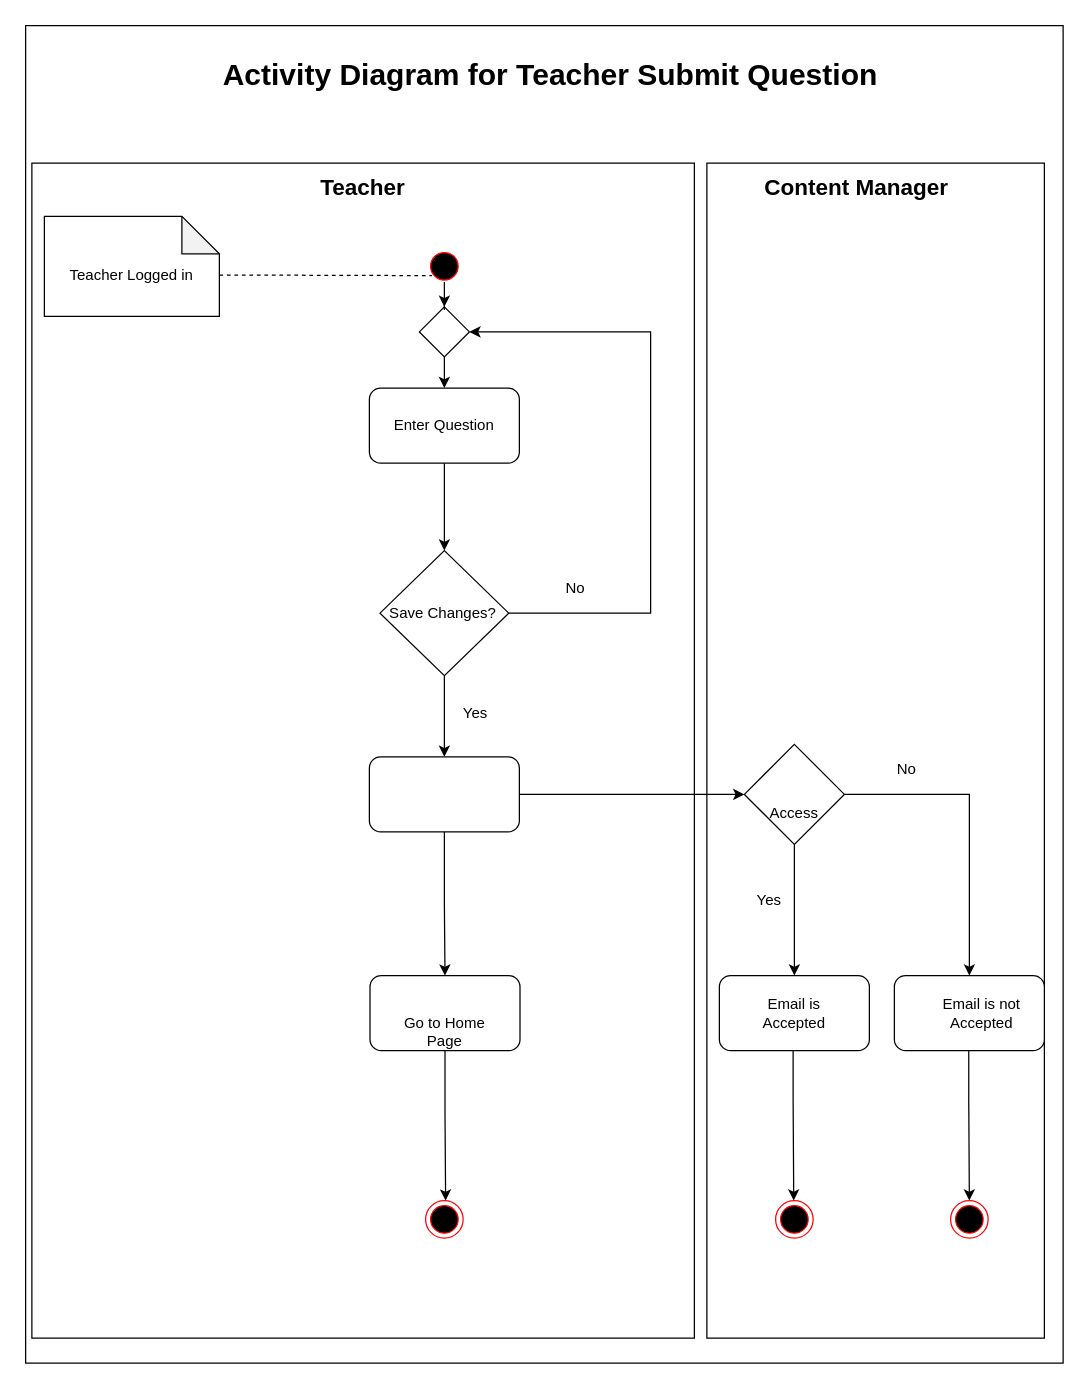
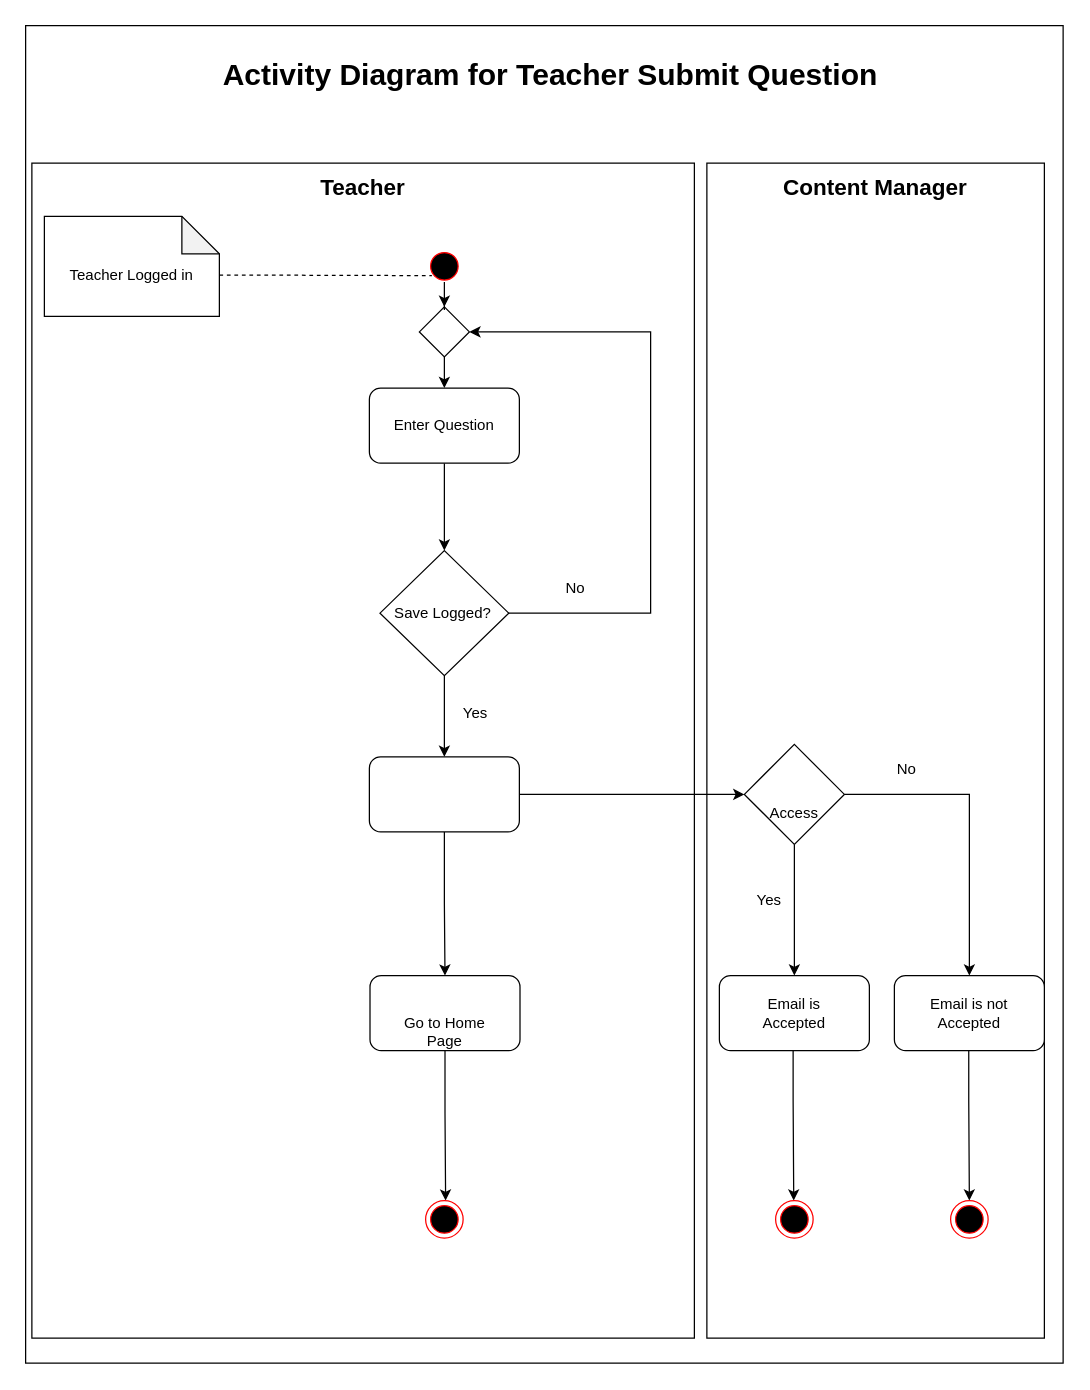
  <mxCell id="0" />
  <mxCell id="1" parent="0" />
  <mxCell id="2" value="" style="rounded=0;whiteSpace=wrap;html=1;" parent="1" vertex="1"><mxGeometry x="20" y="20" width="830" height="1070" as="geometry" /></mxCell>
  <mxCell id="3" value="" style="rounded=0;whiteSpace=wrap;html=1;" vertex="1" parent="1"><mxGeometry x="565" y="130" width="270" height="940" as="geometry" /></mxCell>
  <mxCell id="4" value="&lt;font style=&quot;font-size: 24px&quot;&gt;&lt;b&gt;Activity Diagram for Teacher Submit Question&lt;/b&gt;&lt;/font&gt;" style="text;html=1;strokeColor=none;fillColor=none;align=center;verticalAlign=middle;whiteSpace=wrap;rounded=0;" parent="1" vertex="1"><mxGeometry x="65" y="40" width="750" height="40" as="geometry" /></mxCell>
  <mxCell id="5" value="" style="rounded=0;whiteSpace=wrap;html=1;" vertex="1" parent="1"><mxGeometry x="25" y="130" width="530" height="940" as="geometry" /></mxCell>
  <mxCell id="6" value="" style="edgeStyle=orthogonalEdgeStyle;rounded=0;orthogonalLoop=1;jettySize=auto;html=1;" parent="1" source="19" target="9" edge="1"><mxGeometry relative="1" as="geometry" /></mxCell>
  <mxCell id="7" value="" style="ellipse;html=1;shape=startState;fillColor=#000000;strokeColor=#ff0000;" parent="1" vertex="1"><mxGeometry x="340" y="197.5" width="30" height="30" as="geometry" /></mxCell>
  <mxCell id="8" value="" style="edgeStyle=orthogonalEdgeStyle;rounded=0;orthogonalLoop=1;jettySize=auto;html=1;" parent="1" source="9" edge="1"><mxGeometry relative="1" as="geometry"><mxPoint x="355" y="440" as="targetPoint" /></mxGeometry></mxCell>
  <mxCell id="9" value="" style="rounded=1;whiteSpace=wrap;html=1;" parent="1" vertex="1"><mxGeometry x="295" y="310" width="120" height="60" as="geometry" /></mxCell>
  <mxCell id="10" value="" style="edgeStyle=orthogonalEdgeStyle;rounded=0;orthogonalLoop=1;jettySize=auto;html=1;" parent="1" source="11" edge="1"><mxGeometry relative="1" as="geometry"><mxPoint x="356" y="960" as="targetPoint" /><Array as="points"><mxPoint x="356" y="890" /><mxPoint x="356" y="890" /></Array></mxGeometry></mxCell>
  <mxCell id="11" value="" style="rounded=1;whiteSpace=wrap;html=1;" parent="1" vertex="1"><mxGeometry x="295.5" y="780" width="120" height="60" as="geometry" /></mxCell>
  <mxCell id="12" value="" style="ellipse;html=1;shape=endState;fillColor=#000000;strokeColor=#ff0000;" parent="1" vertex="1"><mxGeometry x="340" y="960" width="30" height="30" as="geometry" /></mxCell>
  <mxCell id="13" value="Enter Question" style="text;html=1;strokeColor=none;fillColor=none;align=center;verticalAlign=middle;whiteSpace=wrap;rounded=0;" parent="1" vertex="1"><mxGeometry x="310" y="330" width="90" height="20" as="geometry" /></mxCell>
  <mxCell id="14" value="" style="shape=note;whiteSpace=wrap;html=1;backgroundOutline=1;darkOpacity=0.05;" parent="1" vertex="1"><mxGeometry x="35" y="172.5" width="140" height="80" as="geometry" /></mxCell>
  <mxCell id="15" value="" style="endArrow=none;dashed=1;html=1;" parent="1" edge="1"><mxGeometry width="50" height="50" relative="1" as="geometry"><mxPoint x="175" y="219.5" as="sourcePoint" /><mxPoint x="345" y="220" as="targetPoint" /></mxGeometry></mxCell>
  <mxCell id="16" value="Teacher Logged in" style="text;html=1;strokeColor=none;fillColor=none;align=center;verticalAlign=middle;whiteSpace=wrap;rounded=0;" parent="1" vertex="1"><mxGeometry x="45" y="197.5" width="120" height="45" as="geometry" /></mxCell>
  <mxCell id="17" value="Go to Home Page" style="text;html=1;strokeColor=none;fillColor=none;align=center;verticalAlign=middle;whiteSpace=wrap;rounded=0;" parent="1" vertex="1"><mxGeometry x="317" y="815" width="77" height="20" as="geometry" /></mxCell>
  <mxCell id="18" value="" style="edgeStyle=orthogonalEdgeStyle;rounded=0;orthogonalLoop=1;jettySize=auto;html=1;entryX=1;entryY=0.5;entryDx=0;entryDy=0;exitX=1;exitY=0.5;exitDx=0;exitDy=0;" parent="1" source="24" target="19" edge="1"><mxGeometry relative="1" as="geometry"><mxPoint x="487" y="635" as="targetPoint" /><Array as="points"><mxPoint x="520" y="490" /><mxPoint x="520" y="265" /></Array><mxPoint x="407" y="635" as="sourcePoint" /></mxGeometry></mxCell>
  <mxCell id="19" value="" style="rhombus;whiteSpace=wrap;html=1;" parent="1" vertex="1"><mxGeometry x="335" y="245" width="40" height="40" as="geometry" /></mxCell>
  <mxCell id="20" value="" style="edgeStyle=orthogonalEdgeStyle;rounded=0;orthogonalLoop=1;jettySize=auto;html=1;" parent="1" source="7" target="19" edge="1"><mxGeometry relative="1" as="geometry"><mxPoint x="355" y="227.5" as="sourcePoint" /><mxPoint x="355" y="290" as="targetPoint" /></mxGeometry></mxCell>
  <mxCell id="21" value="No" style="text;html=1;strokeColor=none;fillColor=none;align=center;verticalAlign=middle;whiteSpace=wrap;rounded=0;" parent="1" vertex="1"><mxGeometry x="440" y="460" width="40" height="20" as="geometry" /></mxCell>
  <mxCell id="22" value="" style="edgeStyle=orthogonalEdgeStyle;rounded=0;orthogonalLoop=1;jettySize=auto;html=1;entryX=0.5;entryY=0;entryDx=0;entryDy=0;" edge="1" parent="1" source="23" target="27"><mxGeometry relative="1" as="geometry" /></mxCell>
  <mxCell id="23" value="" style="rhombus;whiteSpace=wrap;html=1;" vertex="1" parent="1"><mxGeometry x="303.5" y="440" width="103" height="100" as="geometry" /></mxCell>
- <mxCell id="24" value="Save Changes?" style="text;html=1;strokeColor=none;fillColor=none;align=center;verticalAlign=middle;whiteSpace=wrap;rounded=0;" parent="1" vertex="1"><mxGeometry x="303.5" y="470" width="100" height="40" as="geometry" /></mxCell>
+ <mxCell id="24" value="Save Logged?" style="text;html=1;strokeColor=none;fillColor=none;align=center;verticalAlign=middle;whiteSpace=wrap;rounded=0;" parent="1" vertex="1"><mxGeometry x="303.5" y="470" width="100" height="40" as="geometry" /></mxCell>
  <mxCell id="25" value="" style="edgeStyle=orthogonalEdgeStyle;rounded=0;orthogonalLoop=1;jettySize=auto;html=1;entryX=0.5;entryY=0;entryDx=0;entryDy=0;" edge="1" parent="1" source="27" target="11"><mxGeometry relative="1" as="geometry"><mxPoint x="355" y="745" as="targetPoint" /></mxGeometry></mxCell>
  <mxCell id="26" value="" style="edgeStyle=orthogonalEdgeStyle;rounded=0;orthogonalLoop=1;jettySize=auto;html=1;entryX=0;entryY=0.5;entryDx=0;entryDy=0;" edge="1" parent="1" source="27" target="31"><mxGeometry relative="1" as="geometry"><mxPoint x="495" y="635" as="targetPoint" /></mxGeometry></mxCell>
  <mxCell id="27" value="" style="rounded=1;whiteSpace=wrap;html=1;" vertex="1" parent="1"><mxGeometry x="295" y="605" width="120" height="60" as="geometry" /></mxCell>
  <mxCell id="28" value="Yes" style="text;html=1;strokeColor=none;fillColor=none;align=center;verticalAlign=middle;whiteSpace=wrap;rounded=0;" vertex="1" parent="1"><mxGeometry x="360" y="560" width="40" height="20" as="geometry" /></mxCell>
  <mxCell id="29" value="" style="edgeStyle=orthogonalEdgeStyle;rounded=0;orthogonalLoop=1;jettySize=auto;html=1;entryX=0.5;entryY=0;entryDx=0;entryDy=0;entryPerimeter=0;" edge="1" parent="1" source="31" target="33"><mxGeometry relative="1" as="geometry"><mxPoint x="775" y="776" as="targetPoint" /><Array as="points"><mxPoint x="775" y="635" /></Array></mxGeometry></mxCell>
  <mxCell id="30" value="" style="edgeStyle=orthogonalEdgeStyle;rounded=0;orthogonalLoop=1;jettySize=auto;html=1;entryX=0.5;entryY=0;entryDx=0;entryDy=0;" edge="1" parent="1" source="31" target="32"><mxGeometry relative="1" as="geometry"><mxPoint x="635" y="755" as="targetPoint" /></mxGeometry></mxCell>
  <mxCell id="31" value="" style="rhombus;whiteSpace=wrap;html=1;" vertex="1" parent="1"><mxGeometry x="595" y="595" width="80" height="80" as="geometry" /></mxCell>
  <mxCell id="32" value="" style="rounded=1;whiteSpace=wrap;html=1;" vertex="1" parent="1"><mxGeometry x="575" y="780" width="120" height="60" as="geometry" /></mxCell>
  <mxCell id="33" value="" style="rounded=1;whiteSpace=wrap;html=1;" vertex="1" parent="1"><mxGeometry x="715" y="780" width="120" height="60" as="geometry" /></mxCell>
  <mxCell id="34" value="Access" style="text;html=1;strokeColor=none;fillColor=none;align=center;verticalAlign=middle;whiteSpace=wrap;rounded=0;" vertex="1" parent="1"><mxGeometry x="615" y="640" width="40" height="20" as="geometry" /></mxCell>
  <mxCell id="35" value="Yes" style="text;html=1;strokeColor=none;fillColor=none;align=center;verticalAlign=middle;whiteSpace=wrap;rounded=0;" vertex="1" parent="1"><mxGeometry x="595" y="710" width="40" height="20" as="geometry" /></mxCell>
  <mxCell id="36" value="No" style="text;html=1;strokeColor=none;fillColor=none;align=center;verticalAlign=middle;whiteSpace=wrap;rounded=0;" vertex="1" parent="1"><mxGeometry x="705" y="605" width="40" height="20" as="geometry" /></mxCell>
  <mxCell id="37" value="Email is Accepted" style="text;html=1;strokeColor=none;fillColor=none;align=center;verticalAlign=middle;whiteSpace=wrap;rounded=0;" vertex="1" parent="1"><mxGeometry x="590" y="800" width="90" height="20" as="geometry" /></mxCell>
- <mxCell id="38" value="Email is not Accepted" style="text;html=1;strokeColor=none;fillColor=none;align=center;verticalAlign=middle;whiteSpace=wrap;rounded=0;" vertex="1" parent="1"><mxGeometry x="740" y="795" width="90" height="30" as="geometry" /></mxCell>
+ <mxCell id="38" value="Email is not Accepted" style="text;html=1;strokeColor=none;fillColor=none;align=center;verticalAlign=middle;whiteSpace=wrap;rounded=0;" vertex="1" parent="1"><mxGeometry x="730" y="795" width="90" height="30" as="geometry" /></mxCell>
  <mxCell id="39" value="" style="edgeStyle=orthogonalEdgeStyle;rounded=0;orthogonalLoop=1;jettySize=auto;html=1;" edge="1" parent="1"><mxGeometry relative="1" as="geometry"><mxPoint x="634" y="840" as="sourcePoint" /><mxPoint x="634.5" y="960" as="targetPoint" /><Array as="points"><mxPoint x="634.5" y="880" /><mxPoint x="634.5" y="880" /></Array></mxGeometry></mxCell>
  <mxCell id="40" value="" style="edgeStyle=orthogonalEdgeStyle;rounded=0;orthogonalLoop=1;jettySize=auto;html=1;" edge="1" parent="1"><mxGeometry relative="1" as="geometry"><mxPoint x="774.5" y="840" as="sourcePoint" /><mxPoint x="775" y="960" as="targetPoint" /><Array as="points"><mxPoint x="775" y="880" /><mxPoint x="775" y="880" /></Array></mxGeometry></mxCell>
  <mxCell id="41" value="" style="ellipse;html=1;shape=endState;fillColor=#000000;strokeColor=#ff0000;" vertex="1" parent="1"><mxGeometry x="620" y="960" width="30" height="30" as="geometry" /></mxCell>
  <mxCell id="42" value="" style="ellipse;html=1;shape=endState;fillColor=#000000;strokeColor=#ff0000;" vertex="1" parent="1"><mxGeometry x="760" y="960" width="30" height="30" as="geometry" /></mxCell>
  <mxCell id="43" value="&lt;b&gt;&lt;font style=&quot;font-size: 18px&quot;&gt;Teacher&lt;/font&gt;&lt;/b&gt;" style="text;html=1;strokeColor=none;fillColor=none;align=center;verticalAlign=middle;whiteSpace=wrap;rounded=0;" vertex="1" parent="1"><mxGeometry x="270" y="140" width="40" height="20" as="geometry" /></mxCell>
- <mxCell id="44" value="&lt;b&gt;&lt;font style=&quot;font-size: 18px&quot;&gt;Content Manager&lt;/font&gt;&lt;/b&gt;" style="text;html=1;strokeColor=none;fillColor=none;align=center;verticalAlign=middle;whiteSpace=wrap;rounded=0;" vertex="1" parent="1"><mxGeometry x="595" y="140" width="180" height="20" as="geometry" /></mxCell>
+ <mxCell id="44" value="&lt;b&gt;&lt;font style=&quot;font-size: 18px&quot;&gt;Content Manager&lt;/font&gt;&lt;/b&gt;" style="text;html=1;strokeColor=none;fillColor=none;align=center;verticalAlign=middle;whiteSpace=wrap;rounded=0;" vertex="1" parent="1"><mxGeometry x="610" y="140" width="180" height="20" as="geometry" /></mxCell>
